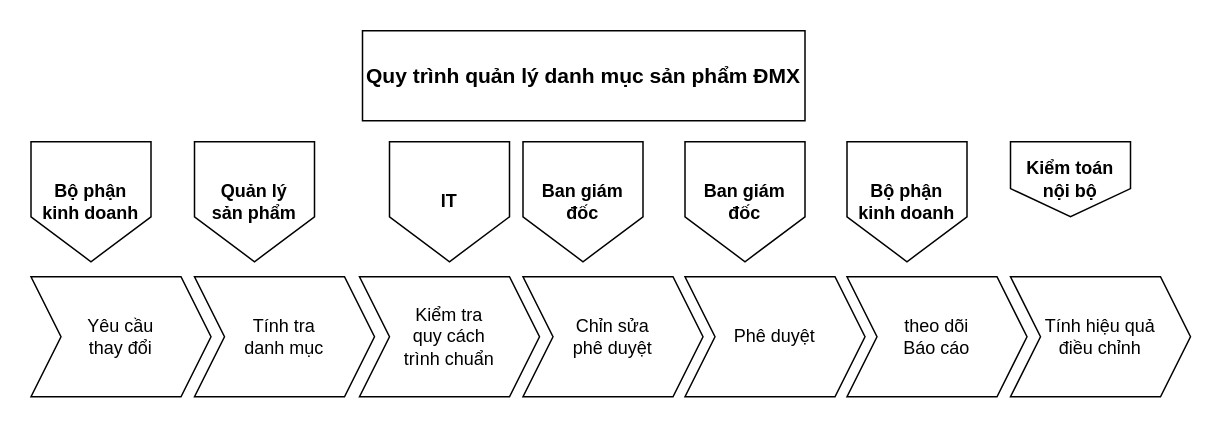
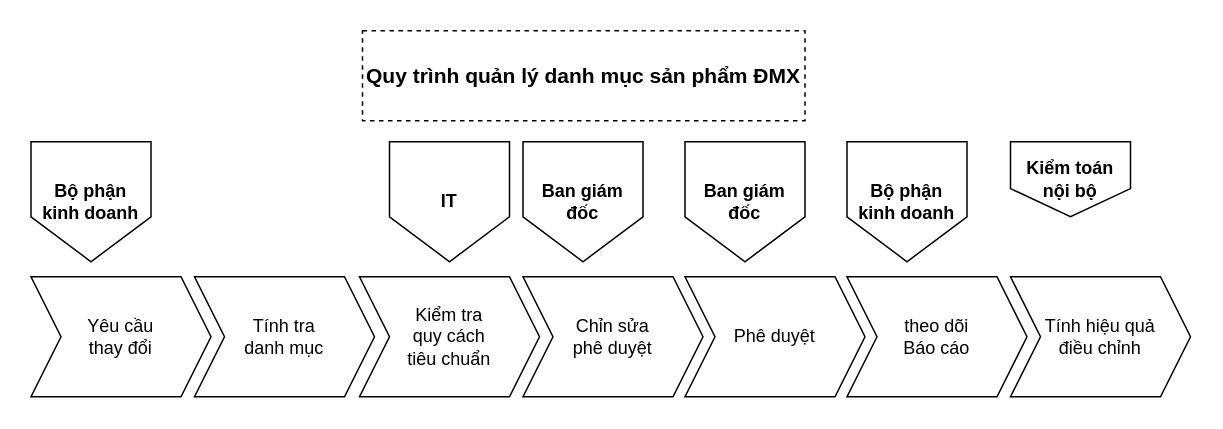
  <mxCell id="0" />
  <mxCell id="1" parent="0" />
  <mxCell id="2" value="Yêu cầu&lt;div&gt;thay đổi&lt;/div&gt;" style="shape=step;perimeter=stepPerimeter;whiteSpace=wrap;html=1;fixedSize=1;" vertex="1" parent="1"><mxGeometry x="20" y="184" width="120" height="80" as="geometry" /></mxCell>
  <mxCell id="3" value="Tính tra&lt;div&gt;danh mục&lt;/div&gt;" style="shape=step;perimeter=stepPerimeter;whiteSpace=wrap;html=1;fixedSize=1;" vertex="1" parent="1"><mxGeometry x="129" y="184" width="120" height="80" as="geometry" /></mxCell>
- <mxCell id="4" value="Kiểm tra&lt;div&gt;quy cách&lt;/div&gt;&lt;div&gt;trình chuẩn&lt;/div&gt;" style="shape=step;perimeter=stepPerimeter;whiteSpace=wrap;html=1;fixedSize=1;" vertex="1" parent="1"><mxGeometry x="239" y="184" width="120" height="80" as="geometry" /></mxCell>
+ <mxCell id="4" value="Kiểm tra&lt;div&gt;quy cách&lt;/div&gt;&lt;div&gt;tiêu chuẩn&lt;/div&gt;" style="shape=step;perimeter=stepPerimeter;whiteSpace=wrap;html=1;fixedSize=1;" vertex="1" parent="1"><mxGeometry x="239" y="184" width="120" height="80" as="geometry" /></mxCell>
  <mxCell id="5" value="Chỉn sửa&lt;div&gt;phê duyệt&lt;/div&gt;" style="shape=step;perimeter=stepPerimeter;whiteSpace=wrap;html=1;fixedSize=1;" vertex="1" parent="1"><mxGeometry x="348" y="184" width="120" height="80" as="geometry" /></mxCell>
  <mxCell id="6" value="Phê duyệt" style="shape=step;perimeter=stepPerimeter;whiteSpace=wrap;html=1;fixedSize=1;" vertex="1" parent="1"><mxGeometry x="456" y="184" width="120" height="80" as="geometry" /></mxCell>
  <mxCell id="7" value="&lt;b&gt;Bộ phận&lt;/b&gt;&lt;div&gt;&lt;b&gt;kinh doanh&lt;/b&gt;&lt;/div&gt;" style="shape=offPageConnector;whiteSpace=wrap;html=1;" vertex="1" parent="1"><mxGeometry x="20" y="94" width="80" height="80" as="geometry" /></mxCell>
- <mxCell id="8" value="&lt;b&gt;Quản lý&lt;/b&gt;&lt;div&gt;&lt;b&gt;sản phẩm&lt;/b&gt;&lt;/div&gt;" style="shape=offPageConnector;whiteSpace=wrap;html=1;" vertex="1" parent="1"><mxGeometry x="129" y="94" width="80" height="80" as="geometry" /></mxCell>
  <mxCell id="9" value="&lt;b&gt;IT&lt;/b&gt;" style="shape=offPageConnector;whiteSpace=wrap;html=1;" vertex="1" parent="1"><mxGeometry x="259" y="94" width="80" height="80" as="geometry" /></mxCell>
  <mxCell id="10" value="&lt;b&gt;Ban giám đốc&lt;/b&gt;" style="shape=offPageConnector;whiteSpace=wrap;html=1;" vertex="1" parent="1"><mxGeometry x="348" y="94" width="80" height="80" as="geometry" /></mxCell>
  <mxCell id="11" value="&lt;b&gt;Ban giám đốc&lt;/b&gt;" style="shape=offPageConnector;whiteSpace=wrap;html=1;" vertex="1" parent="1"><mxGeometry x="456" y="94" width="80" height="80" as="geometry" /></mxCell>
  <mxCell id="12" value="theo dõi&lt;div&gt;Báo cáo&lt;/div&gt;" style="shape=step;perimeter=stepPerimeter;whiteSpace=wrap;html=1;fixedSize=1;" vertex="1" parent="1"><mxGeometry x="564" y="184" width="120" height="80" as="geometry" /></mxCell>
  <mxCell id="13" value="&lt;b&gt;Bộ phận&lt;/b&gt;&lt;div&gt;&lt;b&gt;kinh doanh&lt;/b&gt;&lt;/div&gt;" style="shape=offPageConnector;whiteSpace=wrap;html=1;" vertex="1" parent="1"><mxGeometry x="564" y="94" width="80" height="80" as="geometry" /></mxCell>
  <mxCell id="14" value="Tính&amp;nbsp;&lt;span style=&quot;background-color: transparent; color: light-dark(rgb(0, 0, 0), rgb(255, 255, 255));&quot;&gt;hiệu quả&lt;/span&gt;&lt;div&gt;điều chỉnh&lt;/div&gt;" style="shape=step;perimeter=stepPerimeter;whiteSpace=wrap;html=1;fixedSize=1;" vertex="1" parent="1"><mxGeometry x="673" y="184" width="120" height="80" as="geometry" /></mxCell>
  <mxCell id="15" value="&lt;b&gt;Kiểm toán&lt;/b&gt;&lt;div&gt;&lt;b&gt;nội bộ&lt;/b&gt;&lt;/div&gt;" style="shape=offPageConnector;whiteSpace=wrap;html=1;" vertex="1" parent="1"><mxGeometry x="673" y="94" width="80" height="50" as="geometry" /></mxCell>
- <mxCell id="16" value="&lt;b&gt;&lt;font style=&quot;font-size: 14px;&quot;&gt;Quy trình quản lý danh mục sản phẩm ĐMX&lt;/font&gt;&lt;/b&gt;" style="rounded=0;whiteSpace=wrap;html=1;" vertex="1" parent="1"><mxGeometry x="241" y="20" width="295" height="60" as="geometry" /></mxCell>
+ <mxCell id="16" value="&lt;b&gt;&lt;font style=&quot;font-size: 14px;&quot;&gt;Quy trình quản lý danh mục sản phẩm ĐMX&lt;/font&gt;&lt;/b&gt;" style="rounded=0;whiteSpace=wrap;html=1;dashed=1;" vertex="1" parent="1"><mxGeometry x="241" y="20" width="295" height="60" as="geometry" /></mxCell>
